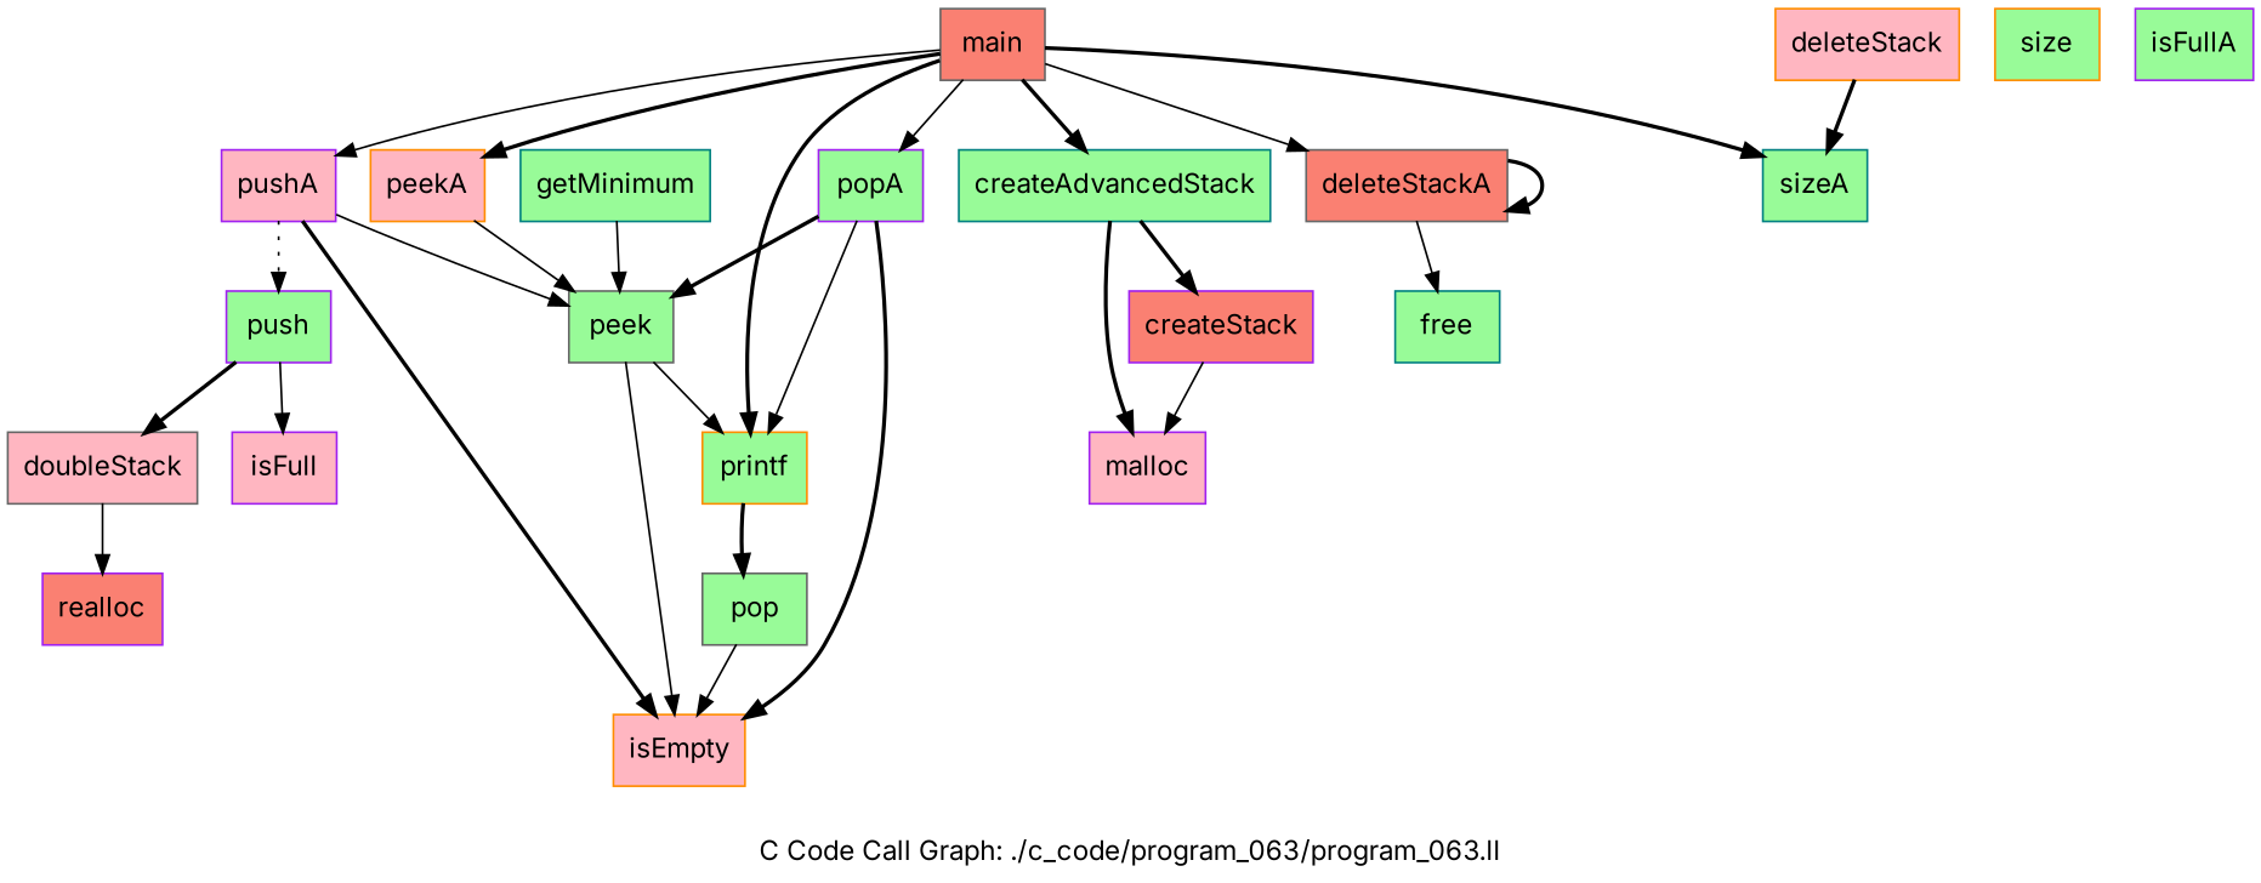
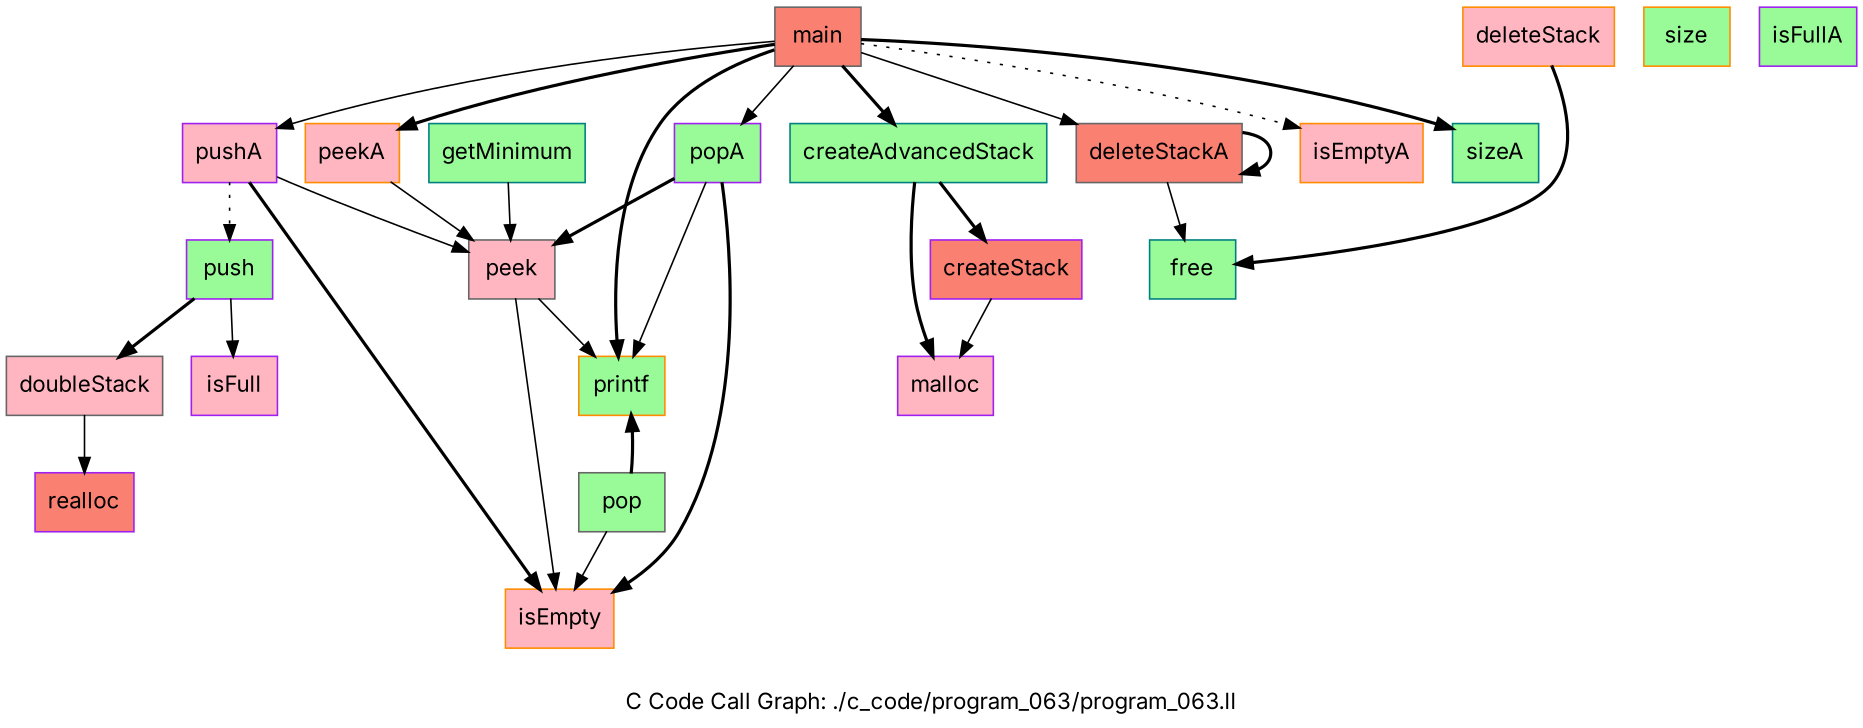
  digraph {
    fontname=Inter
    label="C Code Call Graph: ./c_code/program_063/program_063.ll"
    node [color=purple fillcolor=palegreen fontname=Inter shape=record style=filled]
    edge [fontname=Inter style=solid]
    n1 [fillcolor=salmon label="{createStack}"]
    n2 [fillcolor=lightpink label="{malloc}"]
    n3 [color=darkorange fillcolor=lightpink label="{isEmpty}"]
    n4 [color=darkorange label="{size}"]
    n5 [fillcolor=lightpink label="{isFull}"]
    n6 [color=gray40 fillcolor=lightpink label="{doubleStack}"]
    n7 [fillcolor=salmon label="{realloc}"]
    n8 [label="{push}"]
    n9 [color=gray40 label="{pop}"]
    n10 [color=darkorange label="{printf}"]
-   n11 [color=gray40 label="{peek}"]
+   n11 [color=gray40 fillcolor=lightpink label="{peek}"]
    n12 [color=darkorange fillcolor=lightpink label="{deleteStack}"]
    n13 [color=teal label="{free}"]
+   n14 [color=darkorange fillcolor=lightpink label="{isEmptyA}"]
    n15 [color=teal label="{sizeA}"]
    n16 [label="{isFullA}"]
    n17 [fillcolor=lightpink label="{pushA}"]
    n18 [label="{popA}"]
    n19 [color=darkorange fillcolor=lightpink label="{peekA}"]
    n20 [color=teal label="{getMinimum}"]
    n21 [color=teal label="{createAdvancedStack}"]
    n22 [color=gray40 fillcolor=salmon label="{deleteStackA}"]
    n23 [color=gray40 fillcolor=salmon label="{main}"]
    n1 -> n2
    n6 -> n7
    n8 -> n5
    n8 -> n6 [style=bold]
    n9 -> n3
-   n10 -> n9 [style=bold]
+   n9 -> n10 [style=bold]
    n11 -> n3
    n11 -> n10
-   n12 -> n15 [style=bold]
+   n12 -> n13 [style=bold]
    n17 -> n3 [style=bold]
    n17 -> n8 [style=dotted]
    n17 -> n11
    n18 -> n3 [style=bold]
    n18 -> n10
    n18 -> n11 [style=bold]
    n19 -> n11
    n20 -> n11
    n21 -> n1 [style=bold]
    n21 -> n2 [style=bold]
    n22 -> n13
    n22 -> n22 [style=bold]
    n23 -> n10 [style=bold]
+   n23 -> n14 [style=dotted]
    n23 -> n15 [style=bold]
    n23 -> n17
    n23 -> n18
    n23 -> n19 [style=bold]
    n23 -> n21 [style=bold]
    n23 -> n22
  }
